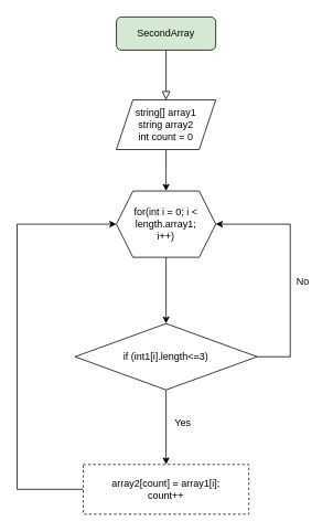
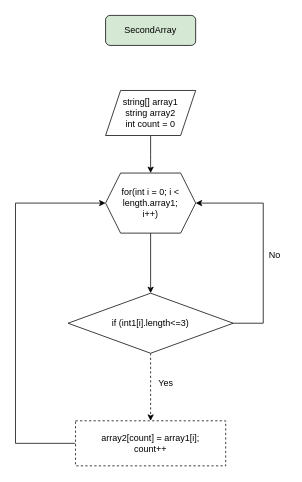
  <mxCell id="0" />
  <mxCell id="1" parent="0" />
- <mxCell id="2" value="" style="rounded=0;html=1;jettySize=auto;orthogonalLoop=1;fontSize=11;endArrow=block;endFill=0;endSize=8;strokeWidth=1;shadow=0;labelBackgroundColor=none;edgeStyle=orthogonalEdgeStyle;entryX=0.5;entryY=0;entryDx=0;entryDy=0;" parent="1" source="3" target="5" edge="1"><mxGeometry relative="1" as="geometry"><mxPoint x="200" y="110" as="targetPoint" /></mxGeometry></mxCell>
  <mxCell id="3" value="SecondArray" style="rounded=1;whiteSpace=wrap;html=1;fontSize=12;glass=0;strokeWidth=1;shadow=0;fillColor=#d5e8d4;" parent="1" vertex="1"><mxGeometry x="140" y="20" width="120" height="40" as="geometry" /></mxCell>
  <mxCell id="4" value="" style="edgeStyle=orthogonalEdgeStyle;rounded=0;orthogonalLoop=1;jettySize=auto;html=1;" edge="1" parent="1" source="5"><mxGeometry relative="1" as="geometry"><mxPoint x="200" y="230" as="targetPoint" /></mxGeometry></mxCell>
  <mxCell id="5" value="string[] array1&lt;br&gt;string array2&lt;br&gt;int count = 0" style="shape=parallelogram;perimeter=parallelogramPerimeter;whiteSpace=wrap;html=1;fixedSize=1;" vertex="1" parent="1"><mxGeometry x="140" y="120" width="120" height="60" as="geometry" /></mxCell>
  <mxCell id="6" value="" style="edgeStyle=orthogonalEdgeStyle;rounded=0;orthogonalLoop=1;jettySize=auto;html=1;" edge="1" parent="1" source="7" target="10"><mxGeometry relative="1" as="geometry" /></mxCell>
  <mxCell id="7" value="for(int i = 0; i &amp;lt; length.array1;&lt;br&gt;i++)" style="shape=hexagon;perimeter=hexagonPerimeter2;whiteSpace=wrap;html=1;fixedSize=1;" vertex="1" parent="1"><mxGeometry x="140" y="230" width="120" height="80" as="geometry" /></mxCell>
- <mxCell id="8" value="" style="edgeStyle=orthogonalEdgeStyle;rounded=0;orthogonalLoop=1;jettySize=auto;html=1;" edge="1" parent="1" source="10" target="12"><mxGeometry relative="1" as="geometry" /></mxCell>
+ <mxCell id="8" value="" style="edgeStyle=orthogonalEdgeStyle;rounded=0;orthogonalLoop=1;jettySize=auto;html=1;dashed=1;" edge="1" parent="1" source="10" target="12"><mxGeometry relative="1" as="geometry" /></mxCell>
  <mxCell id="9" value="" style="edgeStyle=orthogonalEdgeStyle;rounded=0;orthogonalLoop=1;jettySize=auto;html=1;entryX=1;entryY=0.5;entryDx=0;entryDy=0;" edge="1" parent="1" source="10" target="7"><mxGeometry relative="1" as="geometry"><mxPoint x="440" y="430" as="targetPoint" /><Array as="points"><mxPoint x="350" y="430" /><mxPoint x="350" y="270" /></Array></mxGeometry></mxCell>
  <mxCell id="10" value="if (int1[i].length&amp;lt;=3)" style="rhombus;whiteSpace=wrap;html=1;" vertex="1" parent="1"><mxGeometry x="90" y="390" width="220" height="80" as="geometry" /></mxCell>
  <mxCell id="11" style="edgeStyle=orthogonalEdgeStyle;rounded=0;orthogonalLoop=1;jettySize=auto;html=1;entryX=0;entryY=0.5;entryDx=0;entryDy=0;" edge="1" parent="1" source="12" target="7"><mxGeometry relative="1" as="geometry"><Array as="points"><mxPoint x="20" y="590" /><mxPoint x="20" y="270" /></Array></mxGeometry></mxCell>
  <mxCell id="12" value="array2[count] = array1[i];&lt;br&gt;count++" style="whiteSpace=wrap;html=1;dashed=1;" vertex="1" parent="1"><mxGeometry x="100" y="560" width="200" height="60" as="geometry" /></mxCell>
  <mxCell id="13" value="Yes" style="text;html=1;align=center;verticalAlign=middle;resizable=0;points=[];autosize=1;" vertex="1" parent="1"><mxGeometry x="200" y="500" width="40" height="20" as="geometry" /></mxCell>
  <mxCell id="14" value="No" style="text;html=1;align=center;verticalAlign=middle;resizable=0;points=[];autosize=1;" vertex="1" parent="1"><mxGeometry x="350" y="330" width="30" height="20" as="geometry" /></mxCell>
